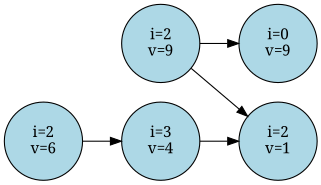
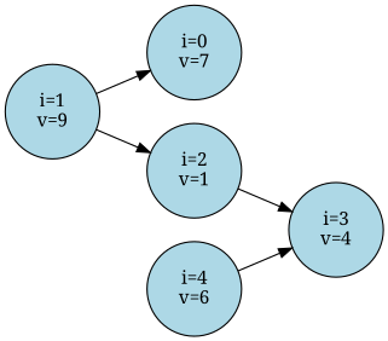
  digraph {
    fontname="Noto Serif"
    rankdir=LR
    node [fillcolor=lightblue fixedsize=true fontname="Noto Serif" shape=circle style=filled]
    edge [arrowsize=1 color=black fontname="Noto Serif"]
-   n1 [label="i=0\nv=9" width=1]
-   n2 [label="i=2\nv=9" width=1]
+   n1 [label="i=0\nv=7" width=1]
+   n2 [label="i=1\nv=9" width=1]
    n3 [label="i=2\nv=1" width=1]
    n4 [label="i=3\nv=4" width=1]
-   n5 [label="i=2\nv=6" width=1]
+   n5 [label="i=4\nv=6" width=1]
    n2 -> n1
    n2 -> n3
-   n4 -> n3
+   n3 -> n4
    n5 -> n4
  }
